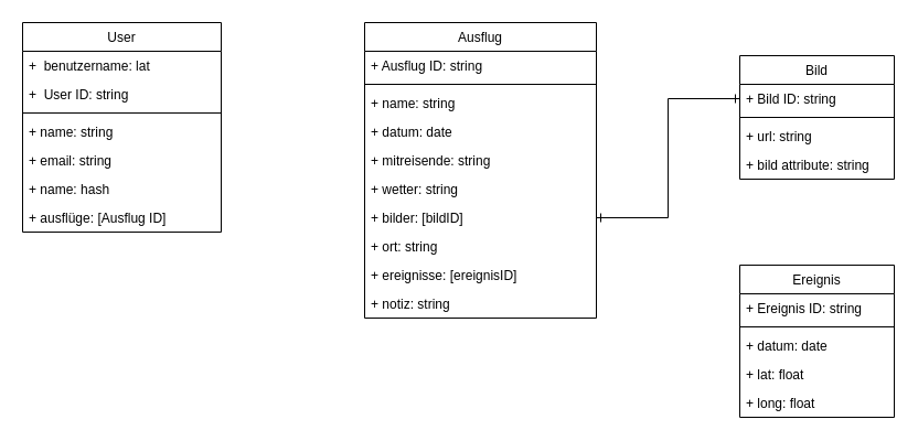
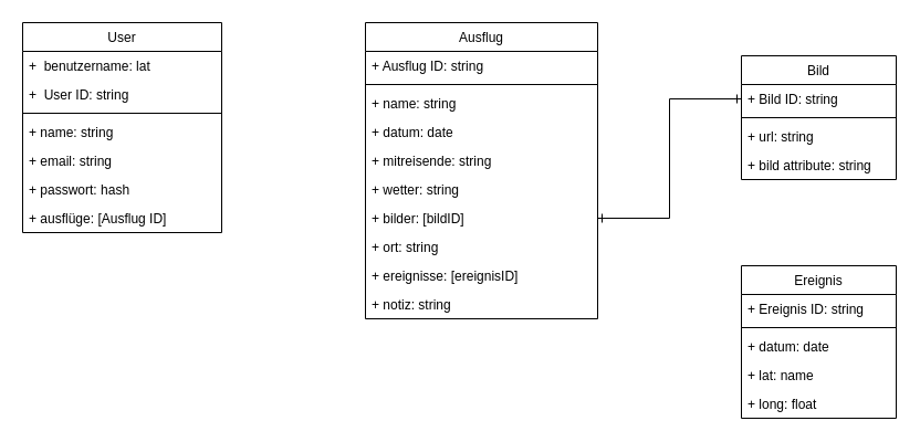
  <mxCell id="0" />
  <mxCell id="1" parent="0" />
  <mxCell id="2" value="User" style="swimlane;fontStyle=0;childLayout=stackLayout;horizontal=1;startSize=26;fillColor=none;horizontalStack=0;resizeParent=1;resizeParentMax=0;resizeLast=0;collapsible=1;marginBottom=0;" vertex="1" parent="1"><mxGeometry x="20" y="20" width="180" height="190" as="geometry" /></mxCell>
  <mxCell id="3" value="+  benutzername: lat" style="text;strokeColor=none;fillColor=none;align=left;verticalAlign=top;spacingLeft=4;spacingRight=4;overflow=hidden;rotatable=0;points=[[0,0.5],[1,0.5]];portConstraint=eastwest;" vertex="1" parent="2"><mxGeometry y="26" width="180" height="26" as="geometry" /></mxCell>
  <mxCell id="4" value="+  User ID: string" style="text;strokeColor=none;fillColor=none;align=left;verticalAlign=top;spacingLeft=4;spacingRight=4;overflow=hidden;rotatable=0;points=[[0,0.5],[1,0.5]];portConstraint=eastwest;" vertex="1" parent="2"><mxGeometry y="52" width="180" height="26" as="geometry" /></mxCell>
  <mxCell id="5" value="" style="line;strokeWidth=1;fillColor=none;align=left;verticalAlign=middle;spacingTop=-1;spacingLeft=3;spacingRight=3;rotatable=0;labelPosition=right;points=[];portConstraint=eastwest;" vertex="1" parent="2"><mxGeometry y="78" width="180" height="8" as="geometry" /></mxCell>
  <mxCell id="6" value="+ name: string" style="text;strokeColor=none;fillColor=none;align=left;verticalAlign=top;spacingLeft=4;spacingRight=4;overflow=hidden;rotatable=0;points=[[0,0.5],[1,0.5]];portConstraint=eastwest;" vertex="1" parent="2"><mxGeometry y="86" width="180" height="26" as="geometry" /></mxCell>
  <mxCell id="7" value="+ email: string" style="text;strokeColor=none;fillColor=none;align=left;verticalAlign=top;spacingLeft=4;spacingRight=4;overflow=hidden;rotatable=0;points=[[0,0.5],[1,0.5]];portConstraint=eastwest;" vertex="1" parent="2"><mxGeometry y="112" width="180" height="26" as="geometry" /></mxCell>
- <mxCell id="8" value="+ name: hash" style="text;strokeColor=none;fillColor=none;align=left;verticalAlign=top;spacingLeft=4;spacingRight=4;overflow=hidden;rotatable=0;points=[[0,0.5],[1,0.5]];portConstraint=eastwest;" vertex="1" parent="2"><mxGeometry y="138" width="180" height="26" as="geometry" /></mxCell>
+ <mxCell id="8" value="+ passwort: hash" style="text;strokeColor=none;fillColor=none;align=left;verticalAlign=top;spacingLeft=4;spacingRight=4;overflow=hidden;rotatable=0;points=[[0,0.5],[1,0.5]];portConstraint=eastwest;" vertex="1" parent="2"><mxGeometry y="138" width="180" height="26" as="geometry" /></mxCell>
  <mxCell id="9" value="+ ausflüge: [Ausflug ID]" style="text;strokeColor=none;fillColor=none;align=left;verticalAlign=top;spacingLeft=4;spacingRight=4;overflow=hidden;rotatable=0;points=[[0,0.5],[1,0.5]];portConstraint=eastwest;" vertex="1" parent="2"><mxGeometry y="164" width="180" height="26" as="geometry" /></mxCell>
  <mxCell id="10" value="Ausflug" style="swimlane;fontStyle=0;childLayout=stackLayout;horizontal=1;startSize=26;fillColor=none;horizontalStack=0;resizeParent=1;resizeParentMax=0;resizeLast=0;collapsible=1;marginBottom=0;" vertex="1" parent="1"><mxGeometry x="330" y="20" width="210" height="268" as="geometry" /></mxCell>
  <mxCell id="11" value="+ Ausflug ID: string" style="text;strokeColor=none;fillColor=none;align=left;verticalAlign=top;spacingLeft=4;spacingRight=4;overflow=hidden;rotatable=0;points=[[0,0.5],[1,0.5]];portConstraint=eastwest;" vertex="1" parent="10"><mxGeometry y="26" width="210" height="26" as="geometry" /></mxCell>
  <mxCell id="12" value="" style="line;strokeWidth=1;fillColor=none;align=left;verticalAlign=middle;spacingTop=-1;spacingLeft=3;spacingRight=3;rotatable=0;labelPosition=right;points=[];portConstraint=eastwest;" vertex="1" parent="10"><mxGeometry y="52" width="210" height="8" as="geometry" /></mxCell>
  <mxCell id="13" value="+ name: string" style="text;strokeColor=none;fillColor=none;align=left;verticalAlign=top;spacingLeft=4;spacingRight=4;overflow=hidden;rotatable=0;points=[[0,0.5],[1,0.5]];portConstraint=eastwest;" vertex="1" parent="10"><mxGeometry y="60" width="210" height="26" as="geometry" /></mxCell>
  <mxCell id="14" value="+ datum: date" style="text;strokeColor=none;fillColor=none;align=left;verticalAlign=top;spacingLeft=4;spacingRight=4;overflow=hidden;rotatable=0;points=[[0,0.5],[1,0.5]];portConstraint=eastwest;" vertex="1" parent="10"><mxGeometry y="86" width="210" height="26" as="geometry" /></mxCell>
  <mxCell id="15" value="+ mitreisende: string" style="text;strokeColor=none;fillColor=none;align=left;verticalAlign=top;spacingLeft=4;spacingRight=4;overflow=hidden;rotatable=0;points=[[0,0.5],[1,0.5]];portConstraint=eastwest;" vertex="1" parent="10"><mxGeometry y="112" width="210" height="26" as="geometry" /></mxCell>
  <mxCell id="16" value="+ wetter: string" style="text;strokeColor=none;fillColor=none;align=left;verticalAlign=top;spacingLeft=4;spacingRight=4;overflow=hidden;rotatable=0;points=[[0,0.5],[1,0.5]];portConstraint=eastwest;" vertex="1" parent="10"><mxGeometry y="138" width="210" height="26" as="geometry" /></mxCell>
  <mxCell id="17" value="+ bilder: [bildID]" style="text;strokeColor=none;fillColor=none;align=left;verticalAlign=top;spacingLeft=4;spacingRight=4;overflow=hidden;rotatable=0;points=[[0,0.5],[1,0.5]];portConstraint=eastwest;" vertex="1" parent="10"><mxGeometry y="164" width="210" height="26" as="geometry" /></mxCell>
  <mxCell id="18" value="+ ort: string" style="text;strokeColor=none;fillColor=none;align=left;verticalAlign=top;spacingLeft=4;spacingRight=4;overflow=hidden;rotatable=0;points=[[0,0.5],[1,0.5]];portConstraint=eastwest;" vertex="1" parent="10"><mxGeometry y="190" width="210" height="26" as="geometry" /></mxCell>
  <mxCell id="19" value="+ ereignisse: [ereignisID]" style="text;strokeColor=none;fillColor=none;align=left;verticalAlign=top;spacingLeft=4;spacingRight=4;overflow=hidden;rotatable=0;points=[[0,0.5],[1,0.5]];portConstraint=eastwest;" vertex="1" parent="10"><mxGeometry y="216" width="210" height="26" as="geometry" /></mxCell>
  <mxCell id="20" value="+ notiz: string" style="text;strokeColor=none;fillColor=none;align=left;verticalAlign=top;spacingLeft=4;spacingRight=4;overflow=hidden;rotatable=0;points=[[0,0.5],[1,0.5]];portConstraint=eastwest;" vertex="1" parent="10"><mxGeometry y="242" width="210" height="26" as="geometry" /></mxCell>
  <mxCell id="21" value="Bild" style="swimlane;fontStyle=0;childLayout=stackLayout;horizontal=1;startSize=26;fillColor=none;horizontalStack=0;resizeParent=1;resizeParentMax=0;resizeLast=0;collapsible=1;marginBottom=0;" vertex="1" parent="1"><mxGeometry x="670" y="50" width="140" height="112" as="geometry" /></mxCell>
  <mxCell id="22" value="+ Bild ID: string" style="text;strokeColor=none;fillColor=none;align=left;verticalAlign=top;spacingLeft=4;spacingRight=4;overflow=hidden;rotatable=0;points=[[0,0.5],[1,0.5]];portConstraint=eastwest;" vertex="1" parent="21"><mxGeometry y="26" width="140" height="26" as="geometry" /></mxCell>
  <mxCell id="23" value="" style="line;strokeWidth=1;fillColor=none;align=left;verticalAlign=middle;spacingTop=-1;spacingLeft=3;spacingRight=3;rotatable=0;labelPosition=right;points=[];portConstraint=eastwest;" vertex="1" parent="21"><mxGeometry y="52" width="140" height="8" as="geometry" /></mxCell>
  <mxCell id="24" value="+ url: string" style="text;strokeColor=none;fillColor=none;align=left;verticalAlign=top;spacingLeft=4;spacingRight=4;overflow=hidden;rotatable=0;points=[[0,0.5],[1,0.5]];portConstraint=eastwest;" vertex="1" parent="21"><mxGeometry y="60" width="140" height="26" as="geometry" /></mxCell>
  <mxCell id="25" value="+ bild attribute: string" style="text;strokeColor=none;fillColor=none;align=left;verticalAlign=top;spacingLeft=4;spacingRight=4;overflow=hidden;rotatable=0;points=[[0,0.5],[1,0.5]];portConstraint=eastwest;" vertex="1" parent="21"><mxGeometry y="86" width="140" height="26" as="geometry" /></mxCell>
  <mxCell id="26" style="edgeStyle=orthogonalEdgeStyle;rounded=0;orthogonalLoop=1;jettySize=auto;html=1;entryX=0;entryY=0.5;entryDx=0;entryDy=0;startArrow=ERone;startFill=0;endArrow=ERone;endFill=0;" edge="1" parent="1" source="17" target="22"><mxGeometry relative="1" as="geometry" /></mxCell>
  <mxCell id="27" value="Ereignis" style="swimlane;fontStyle=0;childLayout=stackLayout;horizontal=1;startSize=26;fillColor=none;horizontalStack=0;resizeParent=1;resizeParentMax=0;resizeLast=0;collapsible=1;marginBottom=0;" vertex="1" parent="1"><mxGeometry x="670" y="240" width="140" height="138" as="geometry" /></mxCell>
  <mxCell id="28" value="+ Ereignis ID: string" style="text;strokeColor=none;fillColor=none;align=left;verticalAlign=top;spacingLeft=4;spacingRight=4;overflow=hidden;rotatable=0;points=[[0,0.5],[1,0.5]];portConstraint=eastwest;" vertex="1" parent="27"><mxGeometry y="26" width="140" height="26" as="geometry" /></mxCell>
  <mxCell id="29" value="" style="line;strokeWidth=1;fillColor=none;align=left;verticalAlign=middle;spacingTop=-1;spacingLeft=3;spacingRight=3;rotatable=0;labelPosition=right;points=[];portConstraint=eastwest;" vertex="1" parent="27"><mxGeometry y="52" width="140" height="8" as="geometry" /></mxCell>
  <mxCell id="30" value="+ datum: date" style="text;strokeColor=none;fillColor=none;align=left;verticalAlign=top;spacingLeft=4;spacingRight=4;overflow=hidden;rotatable=0;points=[[0,0.5],[1,0.5]];portConstraint=eastwest;" vertex="1" parent="27"><mxGeometry y="60" width="140" height="26" as="geometry" /></mxCell>
- <mxCell id="31" value="+ lat: float" style="text;strokeColor=none;fillColor=none;align=left;verticalAlign=top;spacingLeft=4;spacingRight=4;overflow=hidden;rotatable=0;points=[[0,0.5],[1,0.5]];portConstraint=eastwest;" vertex="1" parent="27"><mxGeometry y="86" width="140" height="26" as="geometry" /></mxCell>
+ <mxCell id="31" value="+ lat: name" style="text;strokeColor=none;fillColor=none;align=left;verticalAlign=top;spacingLeft=4;spacingRight=4;overflow=hidden;rotatable=0;points=[[0,0.5],[1,0.5]];portConstraint=eastwest;" vertex="1" parent="27"><mxGeometry y="86" width="140" height="26" as="geometry" /></mxCell>
  <mxCell id="32" value="+ long: float" style="text;strokeColor=none;fillColor=none;align=left;verticalAlign=top;spacingLeft=4;spacingRight=4;overflow=hidden;rotatable=0;points=[[0,0.5],[1,0.5]];portConstraint=eastwest;" vertex="1" parent="27"><mxGeometry y="112" width="140" height="26" as="geometry" /></mxCell>
